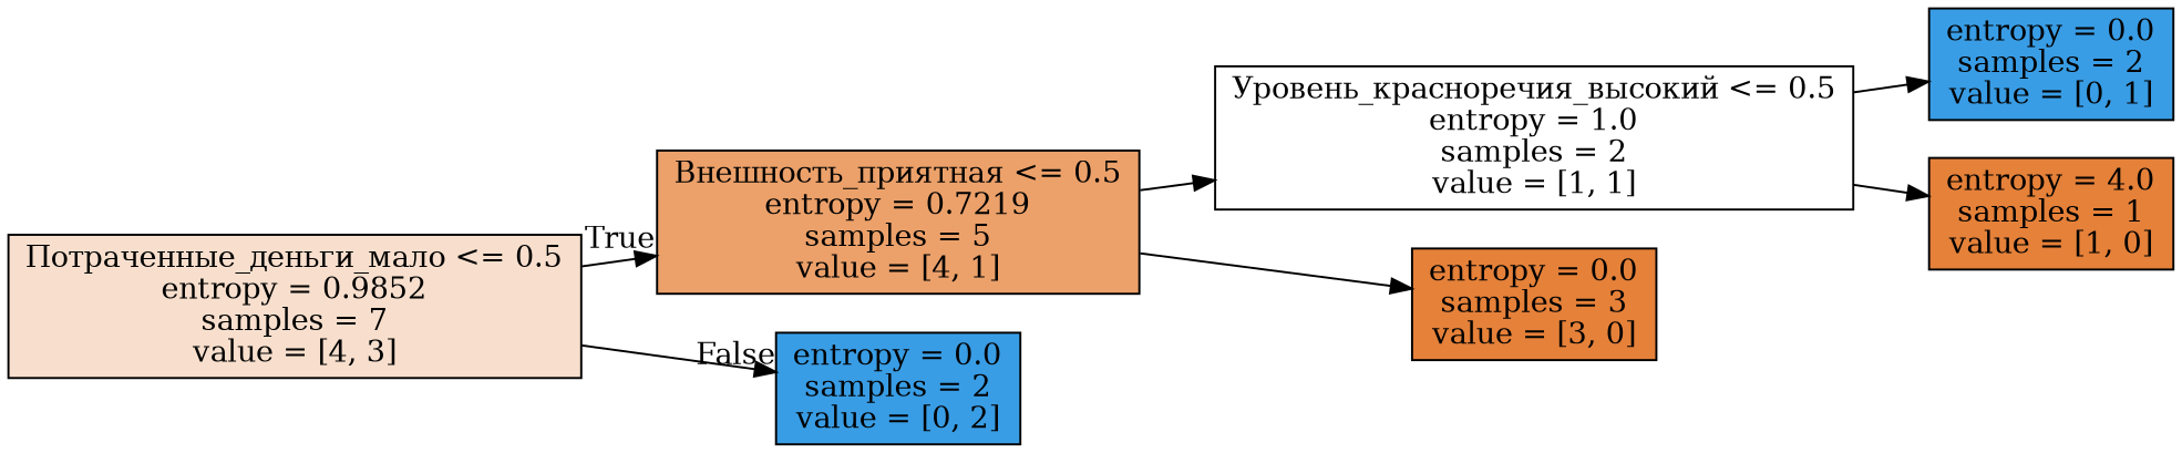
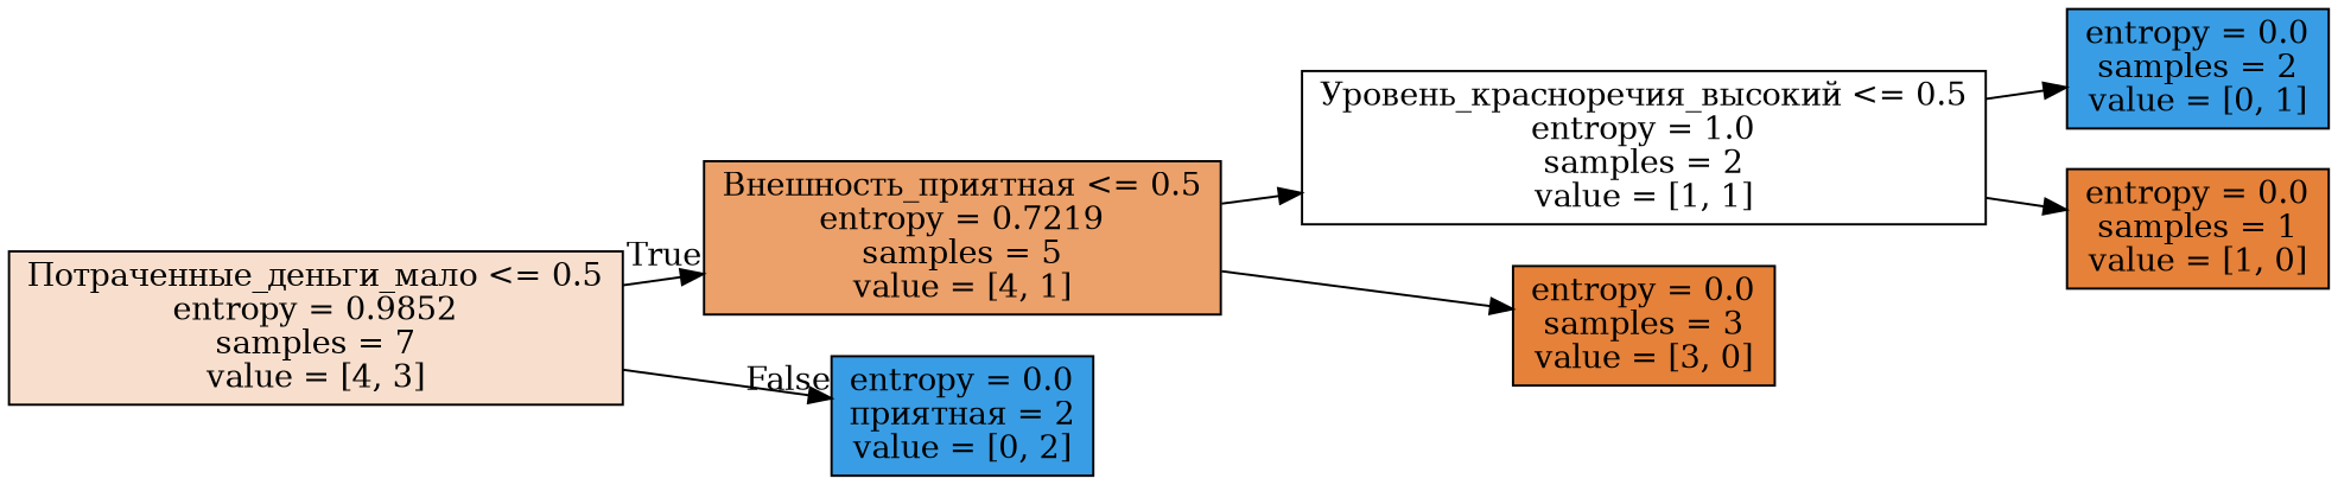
  digraph {
    rankdir=LR
    node [color=black fillcolor="#399de5ff" shape=box style=filled]
    n1 [fillcolor="#e5813940" label="Потраченные_деньги_мало <= 0.5\nentropy = 0.9852\nsamples = 7\nvalue = [4, 3]"]
    n2 [fillcolor="#e58139bf" label="Внешность_приятная <= 0.5\nentropy = 0.7219\nsamples = 5\nvalue = [4, 1]"]
-   n3 [label="entropy = 0.0\nsamples = 2\nvalue = [0, 2]"]
+   n3 [label="entropy = 0.0\nприятная = 2\nvalue = [0, 2]"]
    n4 [fillcolor="#e5813900" label="Уровень_красноречия_высокий <= 0.5\nentropy = 1.0\nsamples = 2\nvalue = [1, 1]"]
    n5 [fillcolor="#e58139ff" label="entropy = 0.0\nsamples = 3\nvalue = [3, 0]"]
    n6 [label="entropy = 0.0\nsamples = 2\nvalue = [0, 1]"]
-   n7 [fillcolor="#e58139ff" label="entropy = 4.0\nsamples = 1\nvalue = [1, 0]"]
+   n7 [fillcolor="#e58139ff" label="entropy = 0.0\nsamples = 1\nvalue = [1, 0]"]
    n1 -> n2 [headlabel=True labelangle=45 labeldistance=2.5]
    n1 -> n3 [headlabel=False labelangle=-45 labeldistance=2.5]
    n2 -> n4
    n2 -> n5
    n4 -> n6
    n4 -> n7
  }
